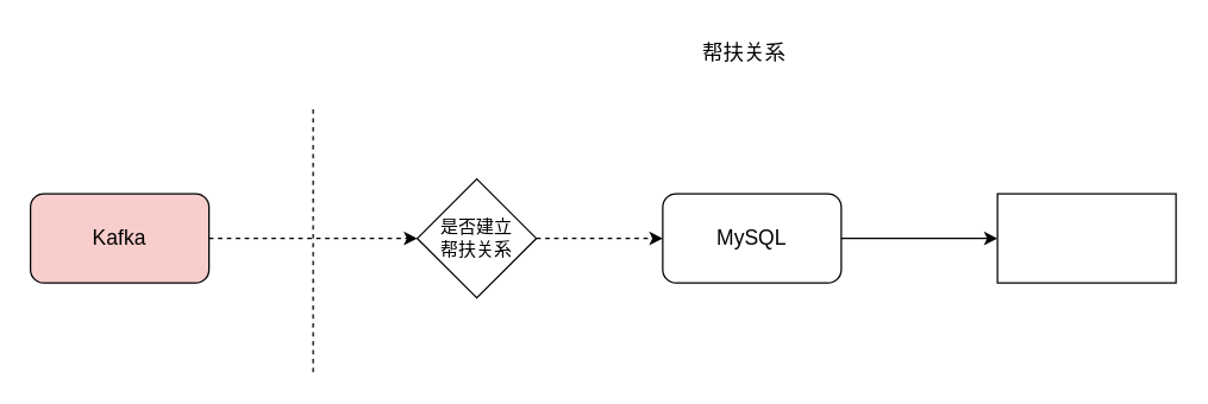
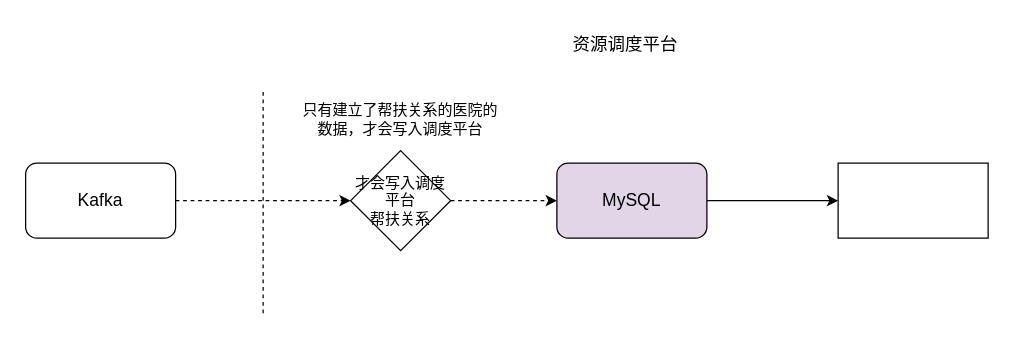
  <mxCell id="0" />
  <mxCell id="1" parent="0" />
  <mxCell id="2" value="" style="edgeStyle=orthogonalEdgeStyle;rounded=0;orthogonalLoop=1;jettySize=auto;html=1;entryX=0;entryY=0.5;entryDx=0;entryDy=0;dashed=1;" edge="1" parent="1" source="3" target="7"><mxGeometry relative="1" as="geometry"><mxPoint x="260" y="160" as="targetPoint" /></mxGeometry></mxCell>
- <mxCell id="3" value="Kafka" style="rounded=1;whiteSpace=wrap;html=1;fontSize=14;fillColor=#f8cecc;" vertex="1" parent="1"><mxGeometry x="20" y="130" width="120" height="60" as="geometry" /></mxCell>
- <mxCell id="4" value="MySQL" style="rounded=1;whiteSpace=wrap;html=1;fontSize=14;" vertex="1" parent="1"><mxGeometry x="445" y="130" width="120" height="60" as="geometry" /></mxCell>
+ <mxCell id="3" value="Kafka" style="rounded=1;whiteSpace=wrap;html=1;fontSize=14;" vertex="1" parent="1"><mxGeometry x="20" y="130" width="120" height="60" as="geometry" /></mxCell>
+ <mxCell id="4" value="MySQL" style="rounded=1;whiteSpace=wrap;html=1;fontSize=14;fillColor=#e1d5e7;" vertex="1" parent="1"><mxGeometry x="445" y="130" width="120" height="60" as="geometry" /></mxCell>
  <mxCell id="5" value="" style="endArrow=none;dashed=1;html=1;rounded=0;" edge="1" parent="1"><mxGeometry width="50" height="50" relative="1" as="geometry"><mxPoint x="210" y="250" as="sourcePoint" /><mxPoint x="210" y="70" as="targetPoint" /></mxGeometry></mxCell>
- <mxCell id="6" value="帮扶关系" style="text;html=1;strokeColor=none;fillColor=none;align=center;verticalAlign=middle;whiteSpace=wrap;rounded=0;fontSize=14;" vertex="1" parent="1"><mxGeometry x="445" y="20" width="110" height="30" as="geometry" /></mxCell>
- <mxCell id="7" value="是否建立&lt;br&gt;帮扶关系" style="rhombus;whiteSpace=wrap;html=1;" vertex="1" parent="1"><mxGeometry x="280" y="120" width="80" height="80" as="geometry" /></mxCell>
+ <mxCell id="6" value="资源调度平台" style="text;html=1;strokeColor=none;fillColor=none;align=center;verticalAlign=middle;whiteSpace=wrap;rounded=0;fontSize=14;" vertex="1" parent="1"><mxGeometry x="445" y="20" width="110" height="30" as="geometry" /></mxCell>
+ <mxCell id="7" value="才会写入调度平台&lt;br&gt;帮扶关系" style="rhombus;whiteSpace=wrap;html=1;" vertex="1" parent="1"><mxGeometry x="280" y="120" width="80" height="80" as="geometry" /></mxCell>
+ <mxCell id="8" value="只有建立了帮扶关系的医院的数据，才会写入调度平台" style="text;html=1;strokeColor=none;fillColor=none;align=center;verticalAlign=middle;whiteSpace=wrap;rounded=0;" vertex="1" parent="1"><mxGeometry x="240" y="80" width="160" height="30" as="geometry" /></mxCell>
  <mxCell id="9" value="" style="endArrow=classic;html=1;rounded=0;exitX=1;exitY=0.5;exitDx=0;exitDy=0;entryX=0;entryY=0.5;entryDx=0;entryDy=0;dashed=1;" edge="1" parent="1" source="7" target="4"><mxGeometry width="50" height="50" relative="1" as="geometry"><mxPoint x="380" y="270" as="sourcePoint" /><mxPoint x="430" y="220" as="targetPoint" /></mxGeometry></mxCell>
  <mxCell id="10" value="" style="rounded=0;whiteSpace=wrap;html=1;" vertex="1" parent="1"><mxGeometry x="670" y="130" width="120" height="60" as="geometry" /></mxCell>
  <mxCell id="11" value="" style="endArrow=classic;html=1;rounded=0;exitX=1;exitY=0.5;exitDx=0;exitDy=0;entryX=0;entryY=0.5;entryDx=0;entryDy=0;" edge="1" parent="1" source="4" target="10"><mxGeometry width="50" height="50" relative="1" as="geometry"><mxPoint x="620" y="250" as="sourcePoint" /><mxPoint x="670" y="200" as="targetPoint" /><Array as="points"><mxPoint x="600" y="160" /></Array></mxGeometry></mxCell>
